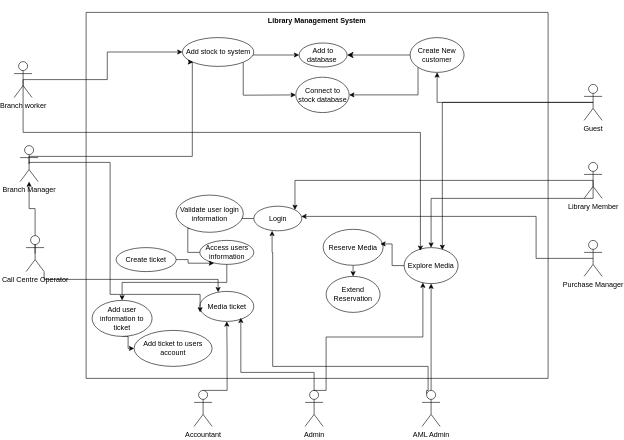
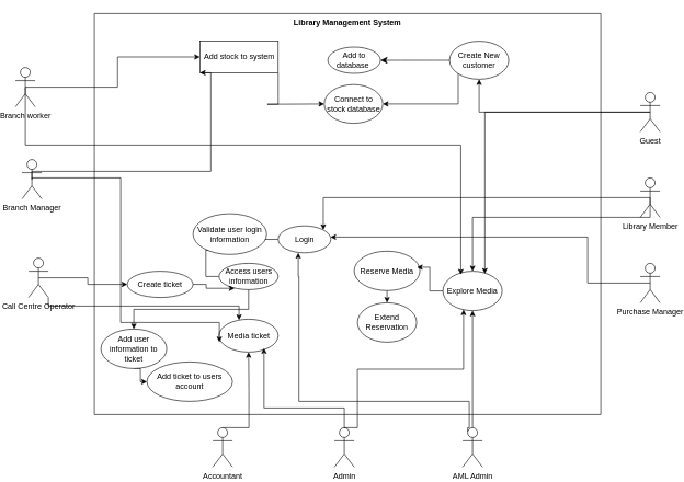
  <mxCell id="0" />
  <mxCell id="1" parent="0" />
  <mxCell id="2" value="Library Management System" style="swimlane;startSize=0;verticalAlign=top;" vertex="1" parent="1"><mxGeometry x="140" y="20" width="770" height="610" as="geometry" /></mxCell>
  <mxCell id="3" style="edgeStyle=orthogonalEdgeStyle;rounded=0;orthogonalLoop=1;jettySize=auto;html=1;exitX=0;exitY=1;exitDx=0;exitDy=0;entryX=1;entryY=0.5;entryDx=0;entryDy=0;" edge="1" parent="2" source="4" target="11"><mxGeometry relative="1" as="geometry"><Array as="points"><mxPoint x="553" y="137" /></Array></mxGeometry></mxCell>
  <mxCell id="4" value="Create New customer" style="ellipse;whiteSpace=wrap;html=1;" vertex="1" parent="2"><mxGeometry x="540" y="42" width="90" height="58" as="geometry" /></mxCell>
  <mxCell id="5" value="Add to database&amp;nbsp;" style="ellipse;whiteSpace=wrap;html=1;" vertex="1" parent="2"><mxGeometry x="355" y="51" width="80" height="40" as="geometry" /></mxCell>
  <mxCell id="6" style="edgeStyle=orthogonalEdgeStyle;rounded=0;orthogonalLoop=1;jettySize=auto;html=1;exitX=0;exitY=0.5;exitDx=0;exitDy=0;" edge="1" parent="2" source="7" target="10"><mxGeometry relative="1" as="geometry" /></mxCell>
  <mxCell id="7" value="Login" style="ellipse;whiteSpace=wrap;html=1;" vertex="1" parent="2"><mxGeometry x="279.5" y="323" width="80" height="41" as="geometry" /></mxCell>
  <mxCell id="8" style="edgeStyle=orthogonalEdgeStyle;rounded=0;orthogonalLoop=1;jettySize=auto;html=1;exitX=0;exitY=0.5;exitDx=0;exitDy=0;" edge="1" parent="2" source="9" target="10"><mxGeometry relative="1" as="geometry" /></mxCell>
  <mxCell id="9" value="Access users information" style="ellipse;whiteSpace=wrap;html=1;" vertex="1" parent="2"><mxGeometry x="189.5" y="380" width="90" height="40" as="geometry" /></mxCell>
  <mxCell id="10" value="Validate user login information" style="ellipse;whiteSpace=wrap;html=1;" vertex="1" parent="2"><mxGeometry x="150" y="304.5" width="112" height="62" as="geometry" /></mxCell>
  <mxCell id="11" value="Connect to stock database" style="ellipse;whiteSpace=wrap;html=1;" vertex="1" parent="2"><mxGeometry x="349.5" y="108" width="89" height="59" as="geometry" /></mxCell>
  <mxCell id="12" style="edgeStyle=orthogonalEdgeStyle;rounded=0;orthogonalLoop=1;jettySize=auto;html=1;exitX=1;exitY=1;exitDx=0;exitDy=0;entryX=0;entryY=0.5;entryDx=0;entryDy=0;" edge="1" parent="2" source="14" target="11"><mxGeometry relative="1" as="geometry"><Array as="points"><mxPoint x="263" y="138" /><mxPoint x="315" y="138" /></Array></mxGeometry></mxCell>
- <mxCell id="13" style="edgeStyle=orthogonalEdgeStyle;rounded=0;orthogonalLoop=1;jettySize=auto;html=1;entryX=0;entryY=0.5;entryDx=0;entryDy=0;" edge="1" parent="2" source="14" target="5"><mxGeometry relative="1" as="geometry"><Array as="points"><mxPoint x="300" y="71" /><mxPoint x="300" y="71" /></Array></mxGeometry></mxCell>
- <mxCell id="14" value="Add stock to system" style="ellipse;whiteSpace=wrap;html=1;" vertex="1" parent="2"><mxGeometry x="160.5" y="42" width="119" height="48" as="geometry" /></mxCell>
+ <mxCell id="14" value="Add stock to system" style="whiteSpace=wrap;html=1;rounded=0;" vertex="1" parent="2"><mxGeometry x="160.5" y="42" width="119" height="48" as="geometry" /></mxCell>
  <mxCell id="15" style="edgeStyle=orthogonalEdgeStyle;rounded=0;orthogonalLoop=1;jettySize=auto;html=1;exitX=1;exitY=0.5;exitDx=0;exitDy=0;entryX=0.263;entryY=0.951;entryDx=0;entryDy=0;entryPerimeter=0;" edge="1" parent="2" source="16" target="9"><mxGeometry relative="1" as="geometry"><mxPoint x="203" y="480.0" as="targetPoint" /></mxGeometry></mxCell>
  <mxCell id="16" value="Create ticket" style="ellipse;whiteSpace=wrap;html=1;" vertex="1" parent="2"><mxGeometry x="50" y="392" width="100" height="40" as="geometry" /></mxCell>
  <mxCell id="17" style="edgeStyle=orthogonalEdgeStyle;rounded=0;orthogonalLoop=1;jettySize=auto;html=1;exitX=0.5;exitY=1;exitDx=0;exitDy=0;entryX=0;entryY=0.5;entryDx=0;entryDy=0;" edge="1" parent="2" source="18" target="20"><mxGeometry relative="1" as="geometry"><Array as="points"><mxPoint x="70" y="560" /></Array></mxGeometry></mxCell>
  <mxCell id="18" value="Add user information to ticket" style="ellipse;whiteSpace=wrap;html=1;" vertex="1" parent="2"><mxGeometry x="10" y="480" width="100" height="60" as="geometry" /></mxCell>
  <mxCell id="19" style="edgeStyle=orthogonalEdgeStyle;rounded=0;orthogonalLoop=1;jettySize=auto;html=1;exitX=0.5;exitY=1;exitDx=0;exitDy=0;" edge="1" parent="2" source="9" target="18"><mxGeometry relative="1" as="geometry" /></mxCell>
  <mxCell id="20" value="Add ticket to users account" style="ellipse;whiteSpace=wrap;html=1;" vertex="1" parent="2"><mxGeometry x="80" y="530" width="130" height="60" as="geometry" /></mxCell>
  <mxCell id="21" style="edgeStyle=none;curved=1;rounded=0;orthogonalLoop=1;jettySize=auto;html=1;entryX=1;entryY=0.5;entryDx=0;entryDy=0;fontSize=12;startSize=8;endSize=8;" edge="1" parent="2" source="4" target="5"><mxGeometry relative="1" as="geometry" /></mxCell>
  <mxCell id="22" style="edgeStyle=orthogonalEdgeStyle;rounded=0;orthogonalLoop=1;jettySize=auto;html=1;exitX=0.25;exitY=0.1;exitDx=0;exitDy=0;exitPerimeter=0;" edge="1" parent="2" source="46"><mxGeometry relative="1" as="geometry"><mxPoint x="310" y="364" as="targetPoint" /><mxPoint x="556.0" y="630" as="sourcePoint" /><Array as="points"><mxPoint x="567" y="630" /><mxPoint x="570" y="630" /><mxPoint x="570" y="590" /><mxPoint x="311" y="590" /><mxPoint x="311" y="400" /><mxPoint x="310" y="400" /></Array></mxGeometry></mxCell>
  <mxCell id="23" value="Explore Media" style="ellipse;whiteSpace=wrap;html=1;" vertex="1" parent="2"><mxGeometry x="530" y="392" width="90" height="60" as="geometry" /></mxCell>
  <mxCell id="24" value="Media ticket" style="ellipse;whiteSpace=wrap;html=1;" vertex="1" parent="2"><mxGeometry x="189.5" y="465" width="90" height="50" as="geometry" /></mxCell>
  <mxCell id="25" style="edgeStyle=orthogonalEdgeStyle;rounded=0;orthogonalLoop=1;jettySize=auto;html=1;exitX=0.5;exitY=1;exitDx=0;exitDy=0;entryX=0.5;entryY=0;entryDx=0;entryDy=0;" edge="1" parent="2" source="26" target="28"><mxGeometry relative="1" as="geometry" /></mxCell>
  <mxCell id="26" value="Reserve Media" style="ellipse;whiteSpace=wrap;html=1;" vertex="1" parent="2"><mxGeometry x="395" y="361.5" width="100" height="60" as="geometry" /></mxCell>
  <mxCell id="27" style="edgeStyle=orthogonalEdgeStyle;rounded=0;orthogonalLoop=1;jettySize=auto;html=1;exitX=0;exitY=0.5;exitDx=0;exitDy=0;entryX=0.955;entryY=0.407;entryDx=0;entryDy=0;entryPerimeter=0;" edge="1" parent="2" source="23" target="26"><mxGeometry relative="1" as="geometry" /></mxCell>
  <mxCell id="28" value="Extend Reservation" style="ellipse;whiteSpace=wrap;html=1;" vertex="1" parent="2"><mxGeometry x="400" y="440" width="90" height="60" as="geometry" /></mxCell>
  <mxCell id="29" style="edgeStyle=orthogonalEdgeStyle;rounded=0;orthogonalLoop=1;jettySize=auto;html=1;exitX=0.5;exitY=0.5;exitDx=0;exitDy=0;exitPerimeter=0;entryX=0;entryY=0.5;entryDx=0;entryDy=0;" edge="1" parent="1" source="30" target="14"><mxGeometry relative="1" as="geometry" /></mxCell>
  <mxCell id="30" value="Branch worker" style="shape=umlActor;verticalLabelPosition=bottom;verticalAlign=top;html=1;outlineConnect=0;" vertex="1" parent="1"><mxGeometry x="20" y="102" width="30" height="60" as="geometry" /></mxCell>
  <mxCell id="31" style="edgeStyle=orthogonalEdgeStyle;rounded=0;orthogonalLoop=1;jettySize=auto;html=1;exitX=0.5;exitY=0.5;exitDx=0;exitDy=0;exitPerimeter=0;entryX=0;entryY=1;entryDx=0;entryDy=0;" edge="1" parent="1" source="32" target="14"><mxGeometry relative="1" as="geometry"><Array as="points"><mxPoint x="45" y="260" /><mxPoint x="317" y="260" /></Array></mxGeometry></mxCell>
  <mxCell id="32" value="Branch Manager" style="shape=umlActor;verticalLabelPosition=bottom;verticalAlign=top;html=1;outlineConnect=0;" vertex="1" parent="1"><mxGeometry x="30" y="242" width="30" height="60" as="geometry" /></mxCell>
  <mxCell id="33" style="edgeStyle=orthogonalEdgeStyle;rounded=0;orthogonalLoop=1;jettySize=auto;html=1;exitX=0.5;exitY=0.5;exitDx=0;exitDy=0;exitPerimeter=0;entryX=1;entryY=0;entryDx=0;entryDy=0;" edge="1" parent="1" source="35" target="7"><mxGeometry relative="1" as="geometry" /></mxCell>
  <mxCell id="34" style="edgeStyle=orthogonalEdgeStyle;rounded=0;orthogonalLoop=1;jettySize=auto;html=1;exitX=0.5;exitY=0.5;exitDx=0;exitDy=0;exitPerimeter=0;" edge="1" parent="1" source="35" target="23"><mxGeometry relative="1" as="geometry"><Array as="points"><mxPoint x="985" y="330" /><mxPoint x="715" y="330" /></Array></mxGeometry></mxCell>
  <mxCell id="35" value="Library Member" style="shape=umlActor;verticalLabelPosition=bottom;verticalAlign=top;html=1;outlineConnect=0;" vertex="1" parent="1"><mxGeometry x="970" y="270" width="30" height="60" as="geometry" /></mxCell>
  <mxCell id="36" style="edgeStyle=orthogonalEdgeStyle;rounded=0;orthogonalLoop=1;jettySize=auto;html=1;exitX=0.5;exitY=0.5;exitDx=0;exitDy=0;exitPerimeter=0;" edge="1" parent="1" source="37" target="4"><mxGeometry relative="1" as="geometry" /></mxCell>
  <mxCell id="37" value="Guest" style="shape=umlActor;verticalLabelPosition=bottom;verticalAlign=top;html=1;outlineConnect=0;" vertex="1" parent="1"><mxGeometry x="970" y="140" width="30" height="60" as="geometry" /></mxCell>
- <mxCell id="38" style="edgeStyle=orthogonalEdgeStyle;rounded=0;orthogonalLoop=1;jettySize=auto;html=1;exitX=0.5;exitY=0.5;exitDx=0;exitDy=0;exitPerimeter=0;" edge="1" parent="1" source="40" target="32"><mxGeometry relative="1" as="geometry" /></mxCell>
+ <mxCell id="38" style="edgeStyle=orthogonalEdgeStyle;rounded=0;orthogonalLoop=1;jettySize=auto;html=1;exitX=0.5;exitY=0.5;exitDx=0;exitDy=0;exitPerimeter=0;entryX=0;entryY=0.5;entryDx=0;entryDy=0;" edge="1" parent="1" source="40" target="16"><mxGeometry relative="1" as="geometry" /></mxCell>
  <mxCell id="39" style="edgeStyle=orthogonalEdgeStyle;rounded=0;orthogonalLoop=1;jettySize=auto;html=1;exitX=1;exitY=1;exitDx=0;exitDy=0;exitPerimeter=0;" edge="1" parent="1" source="40" target="24"><mxGeometry relative="1" as="geometry"><Array as="points"><mxPoint x="70" y="465" /><mxPoint x="360" y="465" /></Array></mxGeometry></mxCell>
  <mxCell id="40" value="Call Centre Operator" style="shape=umlActor;verticalLabelPosition=bottom;verticalAlign=top;html=1;outlineConnect=0;" vertex="1" parent="1"><mxGeometry x="40" y="392" width="30" height="60" as="geometry" /></mxCell>
  <mxCell id="41" style="edgeStyle=orthogonalEdgeStyle;rounded=0;orthogonalLoop=1;jettySize=auto;html=1;exitX=0.5;exitY=0;exitDx=0;exitDy=0;exitPerimeter=0;entryX=0.5;entryY=1;entryDx=0;entryDy=0;" edge="1" parent="1" source="42" target="24"><mxGeometry relative="1" as="geometry"><Array as="points"><mxPoint x="375" y="650" /><mxPoint x="375" y="593" /></Array></mxGeometry></mxCell>
  <mxCell id="42" value="Accountant" style="shape=umlActor;verticalLabelPosition=bottom;verticalAlign=top;html=1;outlineConnect=0;" vertex="1" parent="1"><mxGeometry x="320" y="650" width="30" height="60" as="geometry" /></mxCell>
  <mxCell id="43" style="edgeStyle=orthogonalEdgeStyle;rounded=0;orthogonalLoop=1;jettySize=auto;html=1;exitX=0.5;exitY=0.5;exitDx=0;exitDy=0;exitPerimeter=0;" edge="1" parent="1" source="44" target="7"><mxGeometry relative="1" as="geometry"><Array as="points"><mxPoint x="890" y="430" /><mxPoint x="890" y="360" /></Array></mxGeometry></mxCell>
  <mxCell id="44" value="Purchase Manager" style="shape=umlActor;verticalLabelPosition=bottom;verticalAlign=top;html=1;outlineConnect=0;" vertex="1" parent="1"><mxGeometry x="970" y="400" width="30" height="60" as="geometry" /></mxCell>
  <mxCell id="45" style="edgeStyle=orthogonalEdgeStyle;rounded=0;orthogonalLoop=1;jettySize=auto;html=1;exitX=0.5;exitY=0;exitDx=0;exitDy=0;exitPerimeter=0;entryX=0.5;entryY=1;entryDx=0;entryDy=0;" edge="1" parent="1" source="46" target="23"><mxGeometry relative="1" as="geometry" /></mxCell>
  <mxCell id="46" value="AML Admin" style="shape=umlActor;verticalLabelPosition=bottom;verticalAlign=top;html=1;outlineConnect=0;" vertex="1" parent="1"><mxGeometry x="700" y="650" width="30" height="60" as="geometry" /></mxCell>
  <mxCell id="47" value="Admin" style="shape=umlActor;verticalLabelPosition=bottom;verticalAlign=top;html=1;outlineConnect=0;" vertex="1" parent="1"><mxGeometry x="505" y="650" width="30" height="60" as="geometry" /></mxCell>
  <mxCell id="48" style="edgeStyle=orthogonalEdgeStyle;rounded=0;orthogonalLoop=1;jettySize=auto;html=1;exitX=0.5;exitY=0.5;exitDx=0;exitDy=0;exitPerimeter=0;entryX=0.708;entryY=0.064;entryDx=0;entryDy=0;entryPerimeter=0;" edge="1" parent="1" source="37" target="23"><mxGeometry relative="1" as="geometry" /></mxCell>
  <mxCell id="49" style="edgeStyle=orthogonalEdgeStyle;rounded=0;orthogonalLoop=1;jettySize=auto;html=1;exitX=0.5;exitY=0.5;exitDx=0;exitDy=0;exitPerimeter=0;entryX=0.302;entryY=0.087;entryDx=0;entryDy=0;entryPerimeter=0;" edge="1" parent="1" source="30" target="23"><mxGeometry relative="1" as="geometry"><Array as="points"><mxPoint x="35" y="220" /><mxPoint x="697" y="220" /></Array></mxGeometry></mxCell>
  <mxCell id="50" style="edgeStyle=orthogonalEdgeStyle;rounded=0;orthogonalLoop=1;jettySize=auto;html=1;exitX=0.5;exitY=0;exitDx=0;exitDy=0;exitPerimeter=0;entryX=0.348;entryY=0.972;entryDx=0;entryDy=0;entryPerimeter=0;" edge="1" parent="1" source="47" target="23"><mxGeometry relative="1" as="geometry"><Array as="points"><mxPoint x="540" y="650" /><mxPoint x="540" y="561" /><mxPoint x="701" y="561" /></Array></mxGeometry></mxCell>
  <mxCell id="51" style="edgeStyle=orthogonalEdgeStyle;rounded=0;orthogonalLoop=1;jettySize=auto;html=1;exitX=0.5;exitY=0;exitDx=0;exitDy=0;exitPerimeter=0;entryX=0.76;entryY=0.879;entryDx=0;entryDy=0;entryPerimeter=0;" edge="1" parent="1" source="47" target="24"><mxGeometry relative="1" as="geometry"><Array as="points"><mxPoint x="520" y="620" /><mxPoint x="398" y="620" /></Array></mxGeometry></mxCell>
  <mxCell id="52" style="edgeStyle=orthogonalEdgeStyle;rounded=0;orthogonalLoop=1;jettySize=auto;html=1;exitX=0.5;exitY=0.5;exitDx=0;exitDy=0;exitPerimeter=0;entryX=0.006;entryY=0.7;entryDx=0;entryDy=0;entryPerimeter=0;" edge="1" parent="1" source="32" target="24"><mxGeometry relative="1" as="geometry"><Array as="points"><mxPoint x="45" y="270" /><mxPoint x="180" y="270" /><mxPoint x="180" y="490" /><mxPoint x="330" y="490" /></Array></mxGeometry></mxCell>
